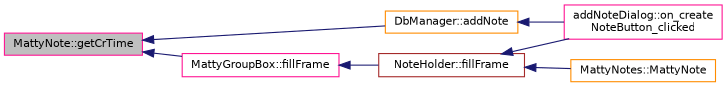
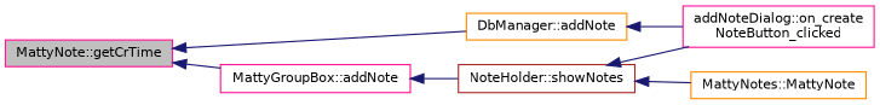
  digraph {
    rankdir=LR
    node [color=deeppink fillcolor=white fontname=Helvetica fontsize=10 shape=record style=filled]
    edge [color=midnightblue dir=back fontname=Helvetica fontsize=10 labelfontname=Helvetica labelfontsize=10 style=solid]
    n1 [fillcolor=grey75 fontcolor=black height=0.2 label="MattyNote::getCrTime" width=0.4]
    n2 [color=darkorange height=0.2 label="DbManager::addNote" width=0.4]
-   n3 [height=0.2 label="MattyGroupBox::fillFrame" width=0.4]
+   n3 [height=0.2 label="MattyGroupBox::addNote" width=0.4]
    n4 [height=0.2 label="addNoteDialog::on_create\lNoteButton_clicked" width=0.4]
-   n5 [color=brown height=0.2 label="NoteHolder::fillFrame" width=0.4]
+   n5 [color=brown height=0.2 label="NoteHolder::showNotes" width=0.4]
    n6 [color=darkorange height=0.2 label="MattyNotes::MattyNote" width=0.4]
    n1 -> n2
    n1 -> n3
    n2 -> n4
    n3 -> n5
    n5 -> n4
    n5 -> n6
  }
